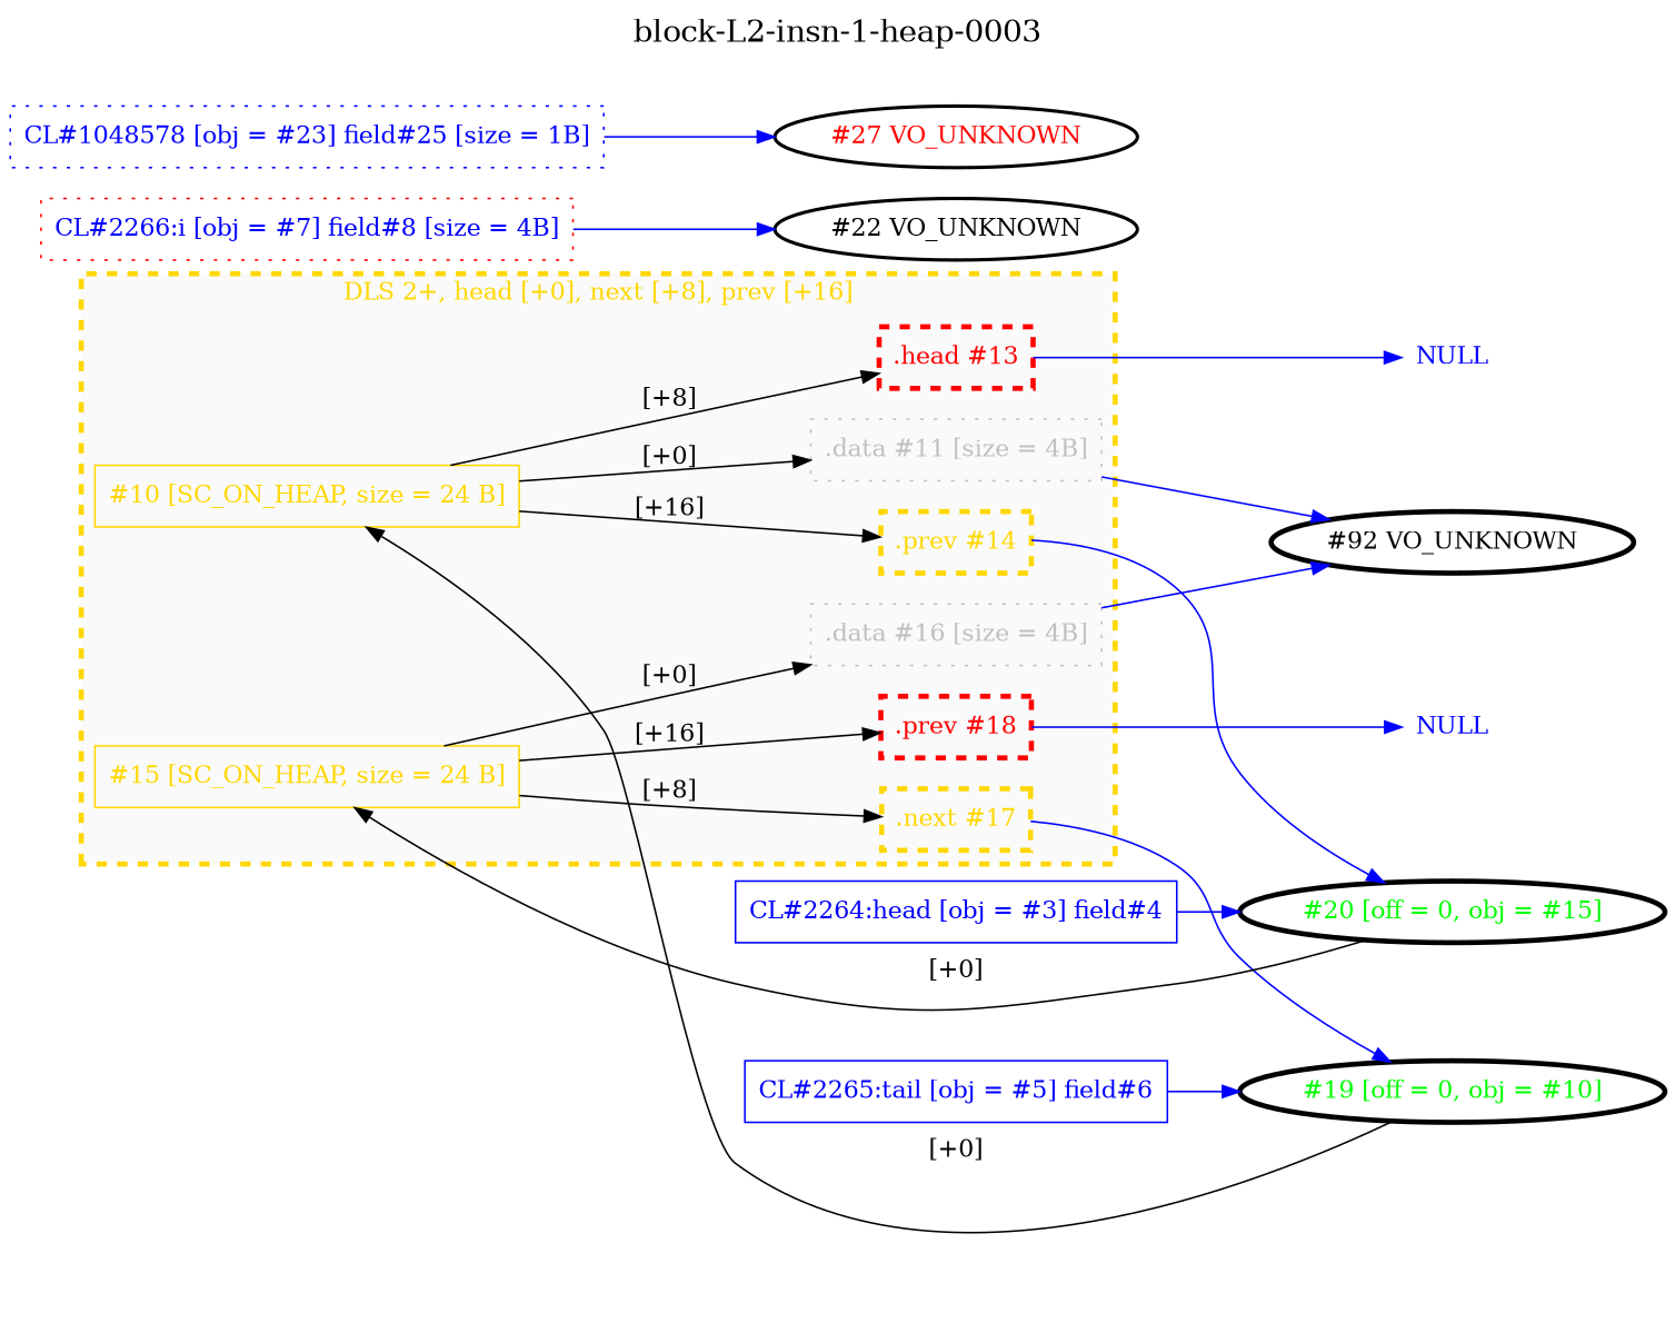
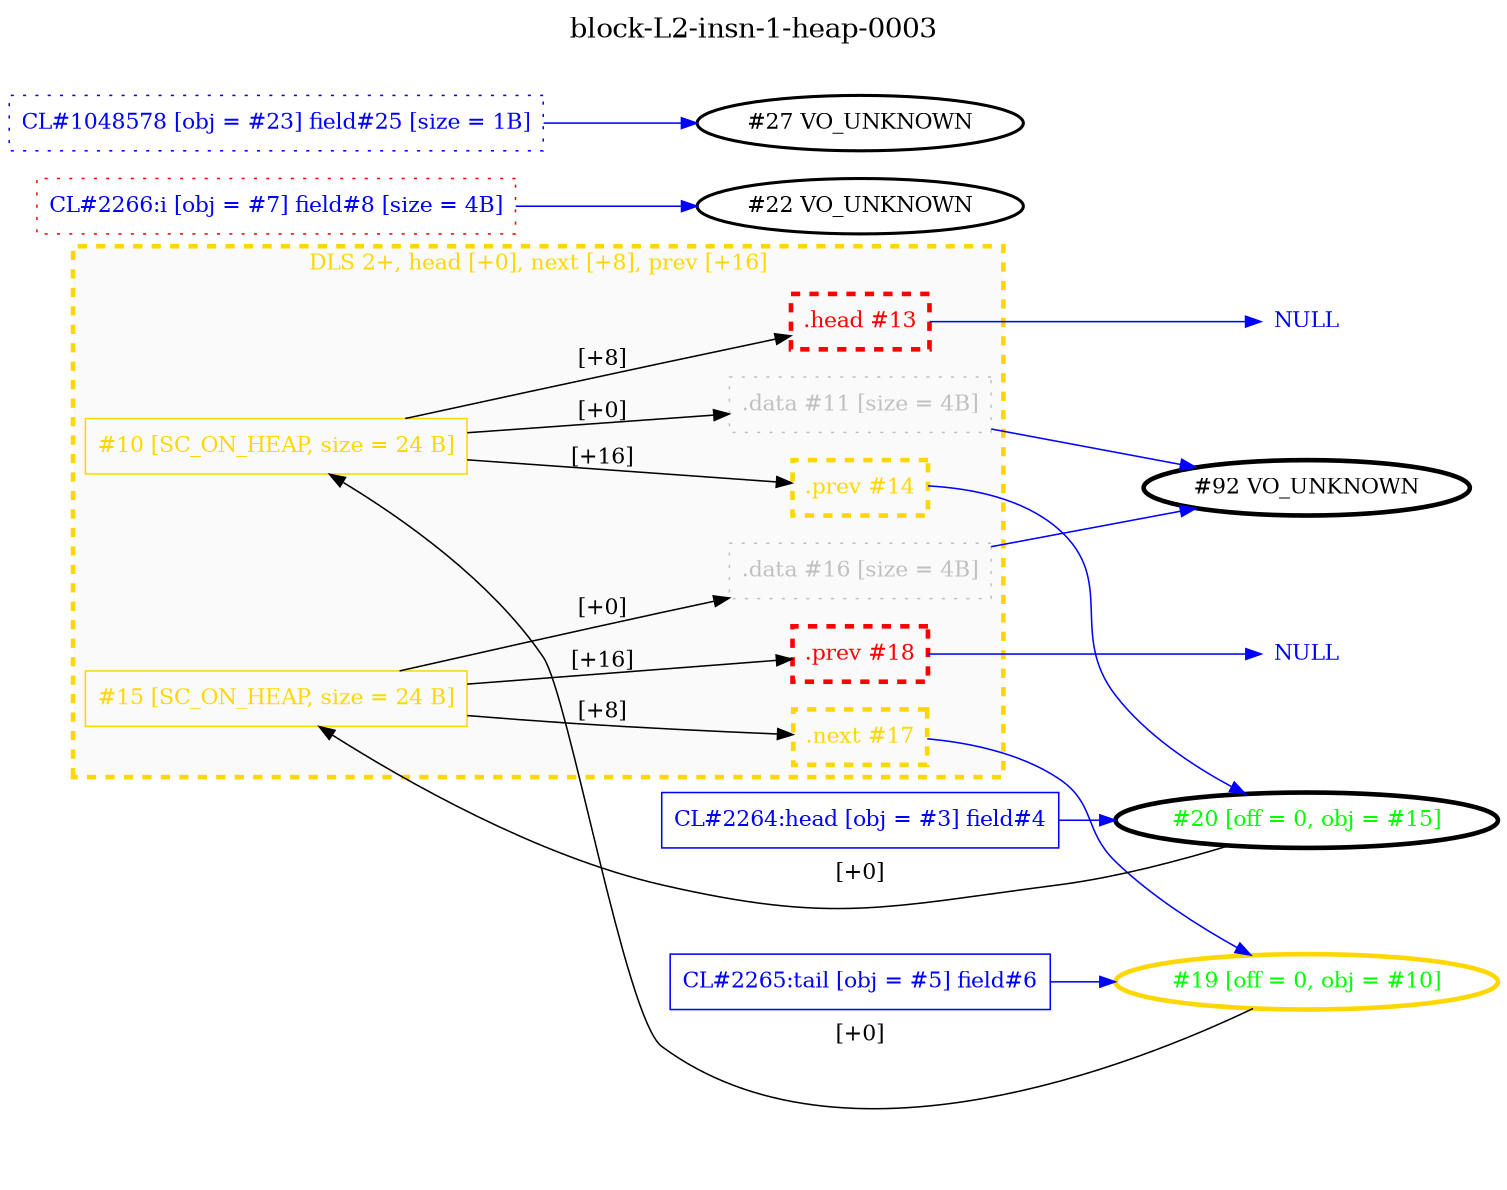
  digraph {
    clusterrank=local
    label=<<FONT POINT-SIZE="18">block-L2-insn-1-heap-0003</FONT>>
    labelloc=t
    rankdir=LR
    node [fontcolor=blue shape=box]
    edge [color=blue fontcolor=blue]
    n1 [color=gold fontcolor=gold label="#10 [SC_ON_HEAP, size = 24 B]"]
    n2 [color=gray fontcolor=gray label=".data #11 [size = 4B]" style=dotted]
    n3 [color=red fontcolor=red label=".head #13" penwidth=3.0 style=dashed]
    n4 [color=gold fontcolor=gold label=".prev #14" penwidth=3.0 style=dashed]
    n5 [color=gold fontcolor=gold label="#15 [SC_ON_HEAP, size = 24 B]"]
    n6 [color=gray fontcolor=gray label=".data #16 [size = 4B]" style=dotted]
    n7 [color=gold fontcolor=gold label=".next #17" penwidth=3.0 style=dashed]
    n8 [color=red fontcolor=red label=".prev #18" penwidth=3.0 style=dashed]
    n9 [fontcolor=black label="#92 VO_UNKNOWN" penwidth=3 shape=ellipse]
    n10 [label=NULL shape=plaintext]
    n11 [fontcolor=green label="#20 [off = 0, obj = #15]" penwidth=3 shape=ellipse]
-   n12 [fontcolor=green label="#19 [off = 0, obj = #10]" penwidth=3 shape=ellipse]
+   n12 [fontcolor=green label="#19 [off = 0, obj = #10]" penwidth=3 shape=ellipse color=gold]
    n13 [label=NULL shape=plaintext]
    n14 [color=blue label="CL#2264:head [obj = #3] field#4"]
    n15 [color=blue label="CL#2265:tail [obj = #5] field#6"]
    n16 [color=red label="CL#2266:i [obj = #7] field#8 [size = 4B]" style=dotted]
    n17 [fontcolor=black label="#22 VO_UNKNOWN" penwidth=2 shape=ellipse]
    n18 [color=blue label="CL#1048578 [obj = #23] field#25 [size = 1B]" style=dotted]
-   n19 [fontcolor=red label="#27 VO_UNKNOWN" penwidth=2 shape=ellipse]
+   n19 [fontcolor=black label="#27 VO_UNKNOWN" penwidth=2 shape=ellipse]
    subgraph cluster_1 {
      bgcolor=gray98
      color=gold
      fontcolor=gold
      label="DLS 2+, head [+0], next [+8], prev [+16]"
      penwidth=3.0
      rank=same
      style=dashed
      n1
      n2
      n3
      n4
      n5
      n6
      n7
      n8
    }
    n1 -> n2 [color=black fontcolor=black label="[+0]"]
    n1 -> n3 [color=black fontcolor=black label="[+8]"]
    n1 -> n4 [color=black fontcolor=black label="[+16]"]
    n2 -> n9
    n3 -> n10
    n4 -> n11
    n5 -> n6 [color=black fontcolor=black label="[+0]"]
    n5 -> n7 [color=black fontcolor=black label="[+8]"]
    n5 -> n8 [color=black fontcolor=black label="[+16]"]
    n6 -> n9
    n7 -> n12
    n8 -> n13
    n11 -> n5 [color=black fontcolor=black label="[+0]"]
    n12 -> n1 [color=black fontcolor=black label="[+0]"]
    n14 -> n11
    n15 -> n12
    n16 -> n17
    n18 -> n19
  }
